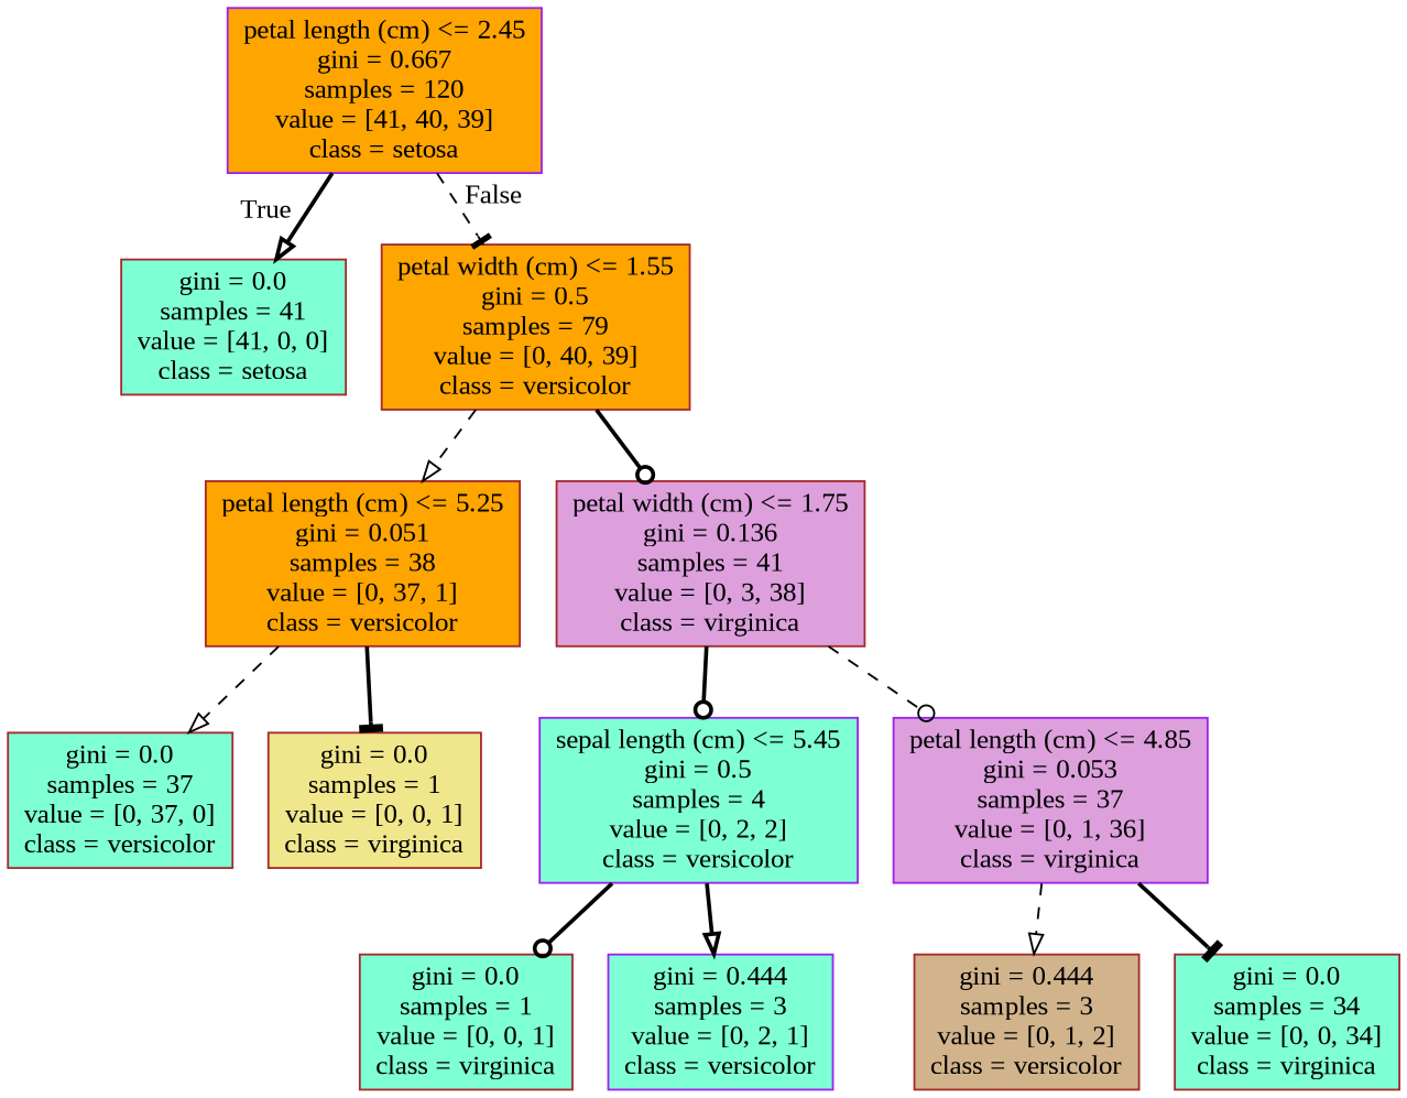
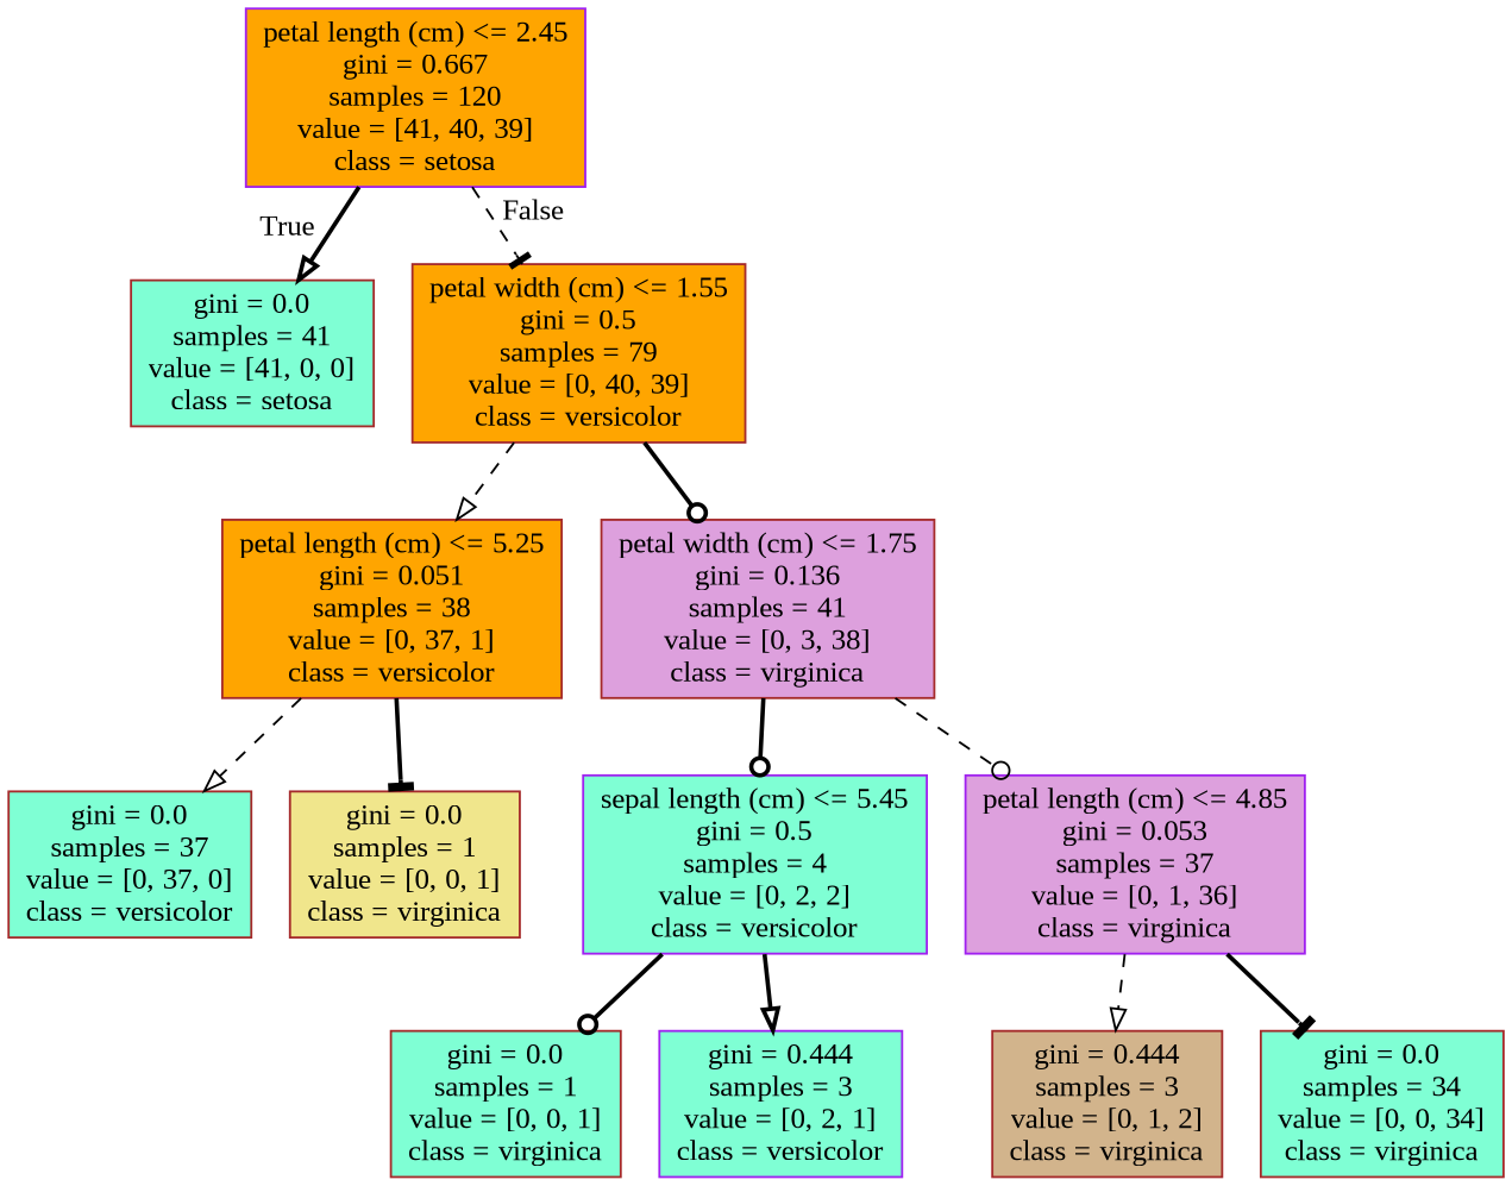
  digraph {
    fontname="Liberation Serif"
    node [color=brown fillcolor=aquamarine shape=box style=filled fontname="Liberation Serif"]
    edge [style=bold arrowhead=onormal fontname="Liberation Serif"]
    n1 [color=purple fillcolor=orange label="petal length (cm) <= 2.45\ngini = 0.667\nsamples = 120\nvalue = [41, 40, 39]\nclass = setosa"]
    n2 [label="gini = 0.0\nsamples = 41\nvalue = [41, 0, 0]\nclass = setosa"]
    n3 [fillcolor=orange label="petal width (cm) <= 1.55\ngini = 0.5\nsamples = 79\nvalue = [0, 40, 39]\nclass = versicolor"]
    n4 [fillcolor=orange label="petal length (cm) <= 5.25\ngini = 0.051\nsamples = 38\nvalue = [0, 37, 1]\nclass = versicolor"]
    n5 [fillcolor=plum label="petal width (cm) <= 1.75\ngini = 0.136\nsamples = 41\nvalue = [0, 3, 38]\nclass = virginica"]
    n6 [label="gini = 0.0\nsamples = 37\nvalue = [0, 37, 0]\nclass = versicolor"]
    n7 [fillcolor=khaki label="gini = 0.0\nsamples = 1\nvalue = [0, 0, 1]\nclass = virginica"]
    n8 [color=purple label="sepal length (cm) <= 5.45\ngini = 0.5\nsamples = 4\nvalue = [0, 2, 2]\nclass = versicolor"]
    n9 [color=purple fillcolor=plum label="petal length (cm) <= 4.85\ngini = 0.053\nsamples = 37\nvalue = [0, 1, 36]\nclass = virginica"]
    n10 [label="gini = 0.0\nsamples = 1\nvalue = [0, 0, 1]\nclass = virginica"]
    n11 [color=purple label="gini = 0.444\nsamples = 3\nvalue = [0, 2, 1]\nclass = versicolor"]
-   n12 [fillcolor=tan label="gini = 0.444\nsamples = 3\nvalue = [0, 1, 2]\nclass = versicolor"]
+   n12 [fillcolor=tan label="gini = 0.444\nsamples = 3\nvalue = [0, 1, 2]\nclass = virginica"]
    n13 [label="gini = 0.0\nsamples = 34\nvalue = [0, 0, 34]\nclass = virginica"]
    n1 -> n2 [headlabel=True labelangle=45 labeldistance=2.5]
    n1 -> n3 [headlabel=False labelangle=-45 labeldistance=2.5 style=dashed arrowhead=tee]
    n3 -> n4 [style=dashed]
    n3 -> n5 [arrowhead=odot]
    n4 -> n6 [style=dashed]
    n4 -> n7 [arrowhead=tee]
    n5 -> n8 [arrowhead=odot]
    n5 -> n9 [style=dashed arrowhead=odot]
    n8 -> n10 [arrowhead=odot]
    n8 -> n11
    n9 -> n12 [style=dashed]
    n9 -> n13 [arrowhead=tee]
  }
